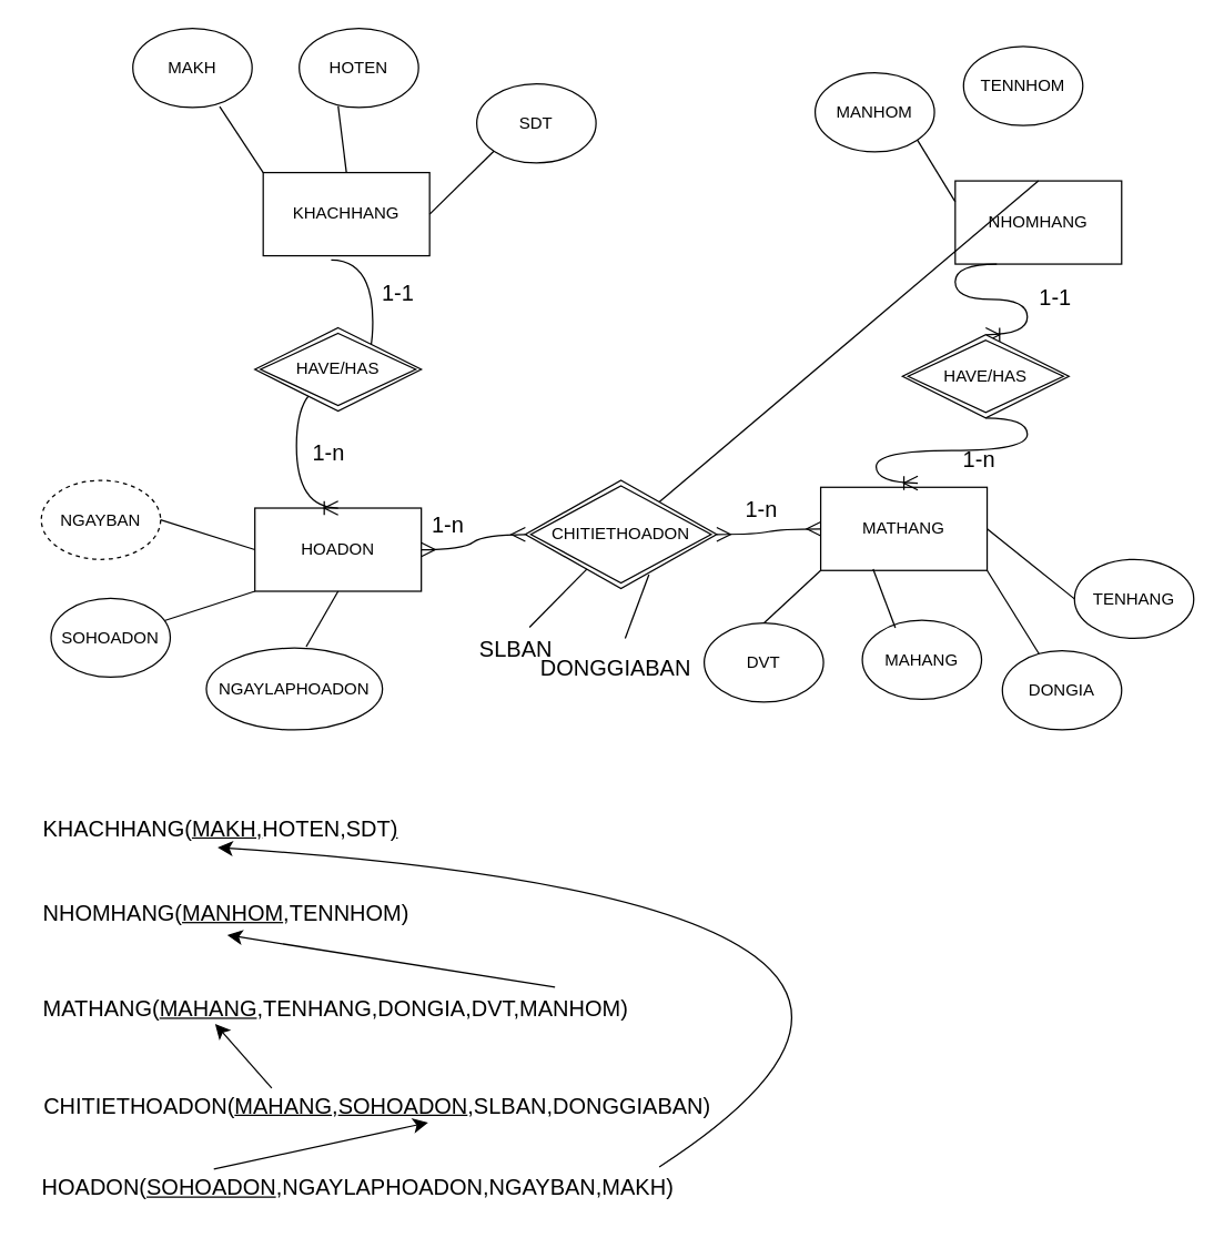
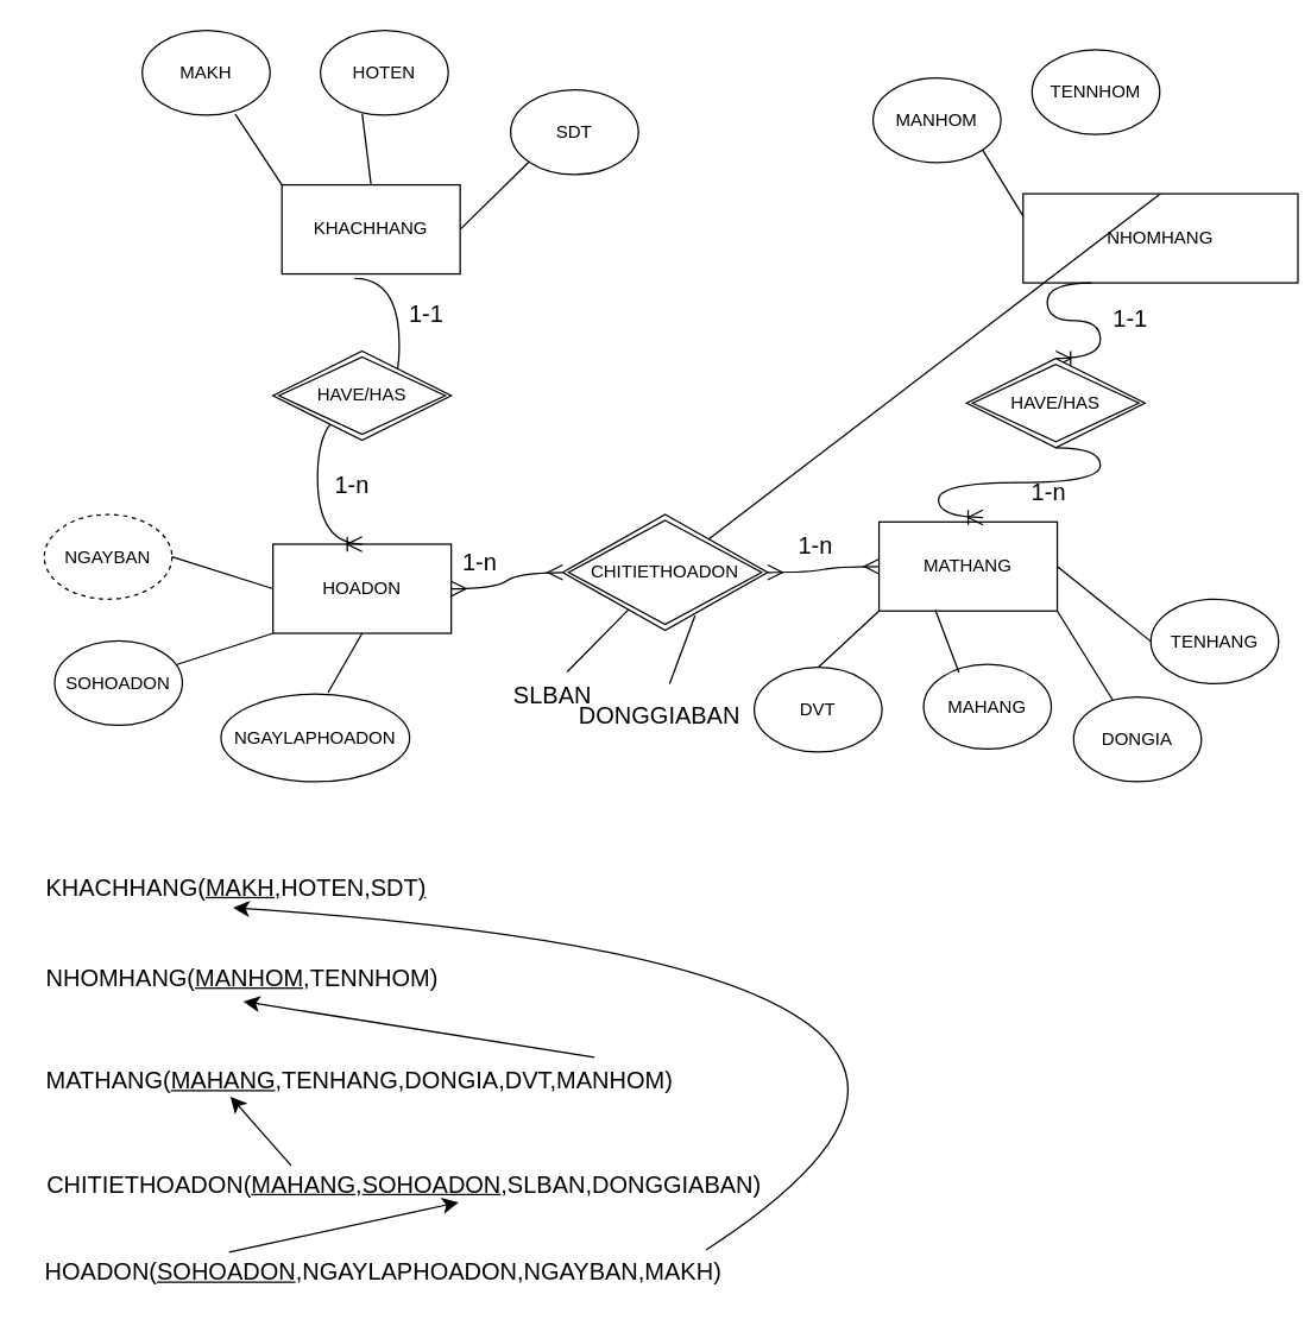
  <mxCell id="0" />
  <mxCell id="1" parent="0" />
  <mxCell id="2" value="KHACHHANG" style="rounded=0;whiteSpace=wrap;html=1;" vertex="1" parent="1"><mxGeometry x="189" y="124" width="120" height="60" as="geometry" /></mxCell>
  <mxCell id="3" value="MAKH" style="ellipse;whiteSpace=wrap;html=1;" vertex="1" parent="1"><mxGeometry x="95" y="20" width="86" height="57" as="geometry" /></mxCell>
  <mxCell id="4" value="HOTEN" style="ellipse;whiteSpace=wrap;html=1;" vertex="1" parent="1"><mxGeometry x="215" y="20" width="86" height="57" as="geometry" /></mxCell>
  <mxCell id="5" value="SDT" style="ellipse;whiteSpace=wrap;html=1;" vertex="1" parent="1"><mxGeometry x="343" y="60" width="86" height="57" as="geometry" /></mxCell>
  <mxCell id="6" value="" style="endArrow=none;html=1;rounded=0;fontSize=12;startSize=8;endSize=8;curved=1;entryX=0.728;entryY=0.989;entryDx=0;entryDy=0;entryPerimeter=0;exitX=0;exitY=0;exitDx=0;exitDy=0;" edge="1" parent="1" source="2" target="3"><mxGeometry width="50" height="50" relative="1" as="geometry"><mxPoint x="525" y="279" as="sourcePoint" /><mxPoint x="575" y="229" as="targetPoint" /></mxGeometry></mxCell>
  <mxCell id="7" value="" style="endArrow=none;html=1;rounded=0;fontSize=12;startSize=8;endSize=8;curved=1;entryX=0.326;entryY=0.982;entryDx=0;entryDy=0;entryPerimeter=0;exitX=0.5;exitY=0;exitDx=0;exitDy=0;" edge="1" parent="1" source="2" target="4"><mxGeometry width="50" height="50" relative="1" as="geometry"><mxPoint x="238" y="119" as="sourcePoint" /><mxPoint x="168" y="86" as="targetPoint" /></mxGeometry></mxCell>
  <mxCell id="8" value="" style="endArrow=none;html=1;rounded=0;fontSize=12;startSize=8;endSize=8;curved=1;entryX=0;entryY=1;entryDx=0;entryDy=0;exitX=1;exitY=0.5;exitDx=0;exitDy=0;" edge="1" parent="1" source="2" target="5"><mxGeometry width="50" height="50" relative="1" as="geometry"><mxPoint x="248" y="129" as="sourcePoint" /><mxPoint x="253" y="86" as="targetPoint" /></mxGeometry></mxCell>
- <mxCell id="9" value="NHOMHANG" style="rounded=0;whiteSpace=wrap;html=1;" vertex="1" parent="1"><mxGeometry x="688" y="130" width="120" height="60" as="geometry" /></mxCell>
+ <mxCell id="9" value="NHOMHANG" style="rounded=0;whiteSpace=wrap;html=1;" vertex="1" parent="1"><mxGeometry x="688" y="130" width="185" height="60" as="geometry" /></mxCell>
  <mxCell id="10" value="MANHOM" style="ellipse;whiteSpace=wrap;html=1;" vertex="1" parent="1"><mxGeometry x="587" y="52" width="86" height="57" as="geometry" /></mxCell>
  <mxCell id="11" value="TENNHOM" style="ellipse;whiteSpace=wrap;html=1;" vertex="1" parent="1"><mxGeometry x="694" y="33" width="86" height="57" as="geometry" /></mxCell>
  <mxCell id="12" value="" style="endArrow=none;html=1;rounded=0;fontSize=12;startSize=8;endSize=8;curved=1;entryX=1;entryY=1;entryDx=0;entryDy=0;exitX=0;exitY=0.25;exitDx=0;exitDy=0;" edge="1" parent="1" source="9" target="10"><mxGeometry width="50" height="50" relative="1" as="geometry"><mxPoint x="319" y="164" as="sourcePoint" /><mxPoint x="365" y="118" as="targetPoint" /></mxGeometry></mxCell>
  <mxCell id="13" value="" style="endArrow=none;html=1;rounded=0;fontSize=12;startSize=8;endSize=8;curved=1;exitX=0.5;exitY=0;exitDx=0;exitDy=0;" edge="1" parent="1" source="9" target="37"><mxGeometry width="50" height="50" relative="1" as="geometry"><mxPoint x="698" y="155" as="sourcePoint" /><mxPoint x="671" y="110" as="targetPoint" /></mxGeometry></mxCell>
  <mxCell id="14" value="MATHANG" style="rounded=0;whiteSpace=wrap;html=1;" vertex="1" parent="1"><mxGeometry x="591" y="351" width="120" height="60" as="geometry" /></mxCell>
  <mxCell id="15" value="TENHANG" style="ellipse;whiteSpace=wrap;html=1;" vertex="1" parent="1"><mxGeometry x="774" y="403" width="86" height="57" as="geometry" /></mxCell>
  <mxCell id="16" value="MAHANG" style="ellipse;whiteSpace=wrap;html=1;" vertex="1" parent="1"><mxGeometry x="621" y="447" width="86" height="57" as="geometry" /></mxCell>
  <mxCell id="17" value="DONGIA" style="ellipse;whiteSpace=wrap;html=1;" vertex="1" parent="1"><mxGeometry x="722" y="469" width="86" height="57" as="geometry" /></mxCell>
  <mxCell id="18" value="DVT" style="ellipse;whiteSpace=wrap;html=1;" vertex="1" parent="1"><mxGeometry x="507" y="449" width="86" height="57" as="geometry" /></mxCell>
  <mxCell id="19" value="HOADON" style="rounded=0;whiteSpace=wrap;html=1;" vertex="1" parent="1"><mxGeometry x="183" y="366" width="120" height="60" as="geometry" /></mxCell>
  <mxCell id="20" value="SOHOADON" style="ellipse;whiteSpace=wrap;html=1;" vertex="1" parent="1"><mxGeometry x="36" y="431" width="86" height="57" as="geometry" /></mxCell>
  <mxCell id="21" value="NGAYLAPHOADON" style="ellipse;whiteSpace=wrap;html=1;" vertex="1" parent="1"><mxGeometry x="148" y="467" width="127" height="59" as="geometry" /></mxCell>
  <mxCell id="22" value="NGAYBAN" style="ellipse;whiteSpace=wrap;html=1;dashed=1;" vertex="1" parent="1"><mxGeometry x="29" y="346" width="86" height="57" as="geometry" /></mxCell>
  <mxCell id="23" value="" style="endArrow=none;html=1;rounded=0;fontSize=12;startSize=8;endSize=8;curved=1;entryX=1;entryY=0.5;entryDx=0;entryDy=0;exitX=0;exitY=0.5;exitDx=0;exitDy=0;" edge="1" parent="1" source="19" target="22"><mxGeometry width="50" height="50" relative="1" as="geometry"><mxPoint x="199" y="134" as="sourcePoint" /><mxPoint x="168" y="86" as="targetPoint" /></mxGeometry></mxCell>
  <mxCell id="24" value="" style="endArrow=none;html=1;rounded=0;fontSize=12;startSize=8;endSize=8;curved=1;exitX=0;exitY=1;exitDx=0;exitDy=0;" edge="1" parent="1" source="19" target="20"><mxGeometry width="50" height="50" relative="1" as="geometry"><mxPoint x="193" y="406" as="sourcePoint" /><mxPoint x="125" y="385" as="targetPoint" /></mxGeometry></mxCell>
  <mxCell id="25" value="" style="endArrow=none;html=1;rounded=0;fontSize=12;startSize=8;endSize=8;curved=1;exitX=0.5;exitY=1;exitDx=0;exitDy=0;" edge="1" parent="1" source="19"><mxGeometry width="50" height="50" relative="1" as="geometry"><mxPoint x="193" y="436" as="sourcePoint" /><mxPoint x="220" y="466" as="targetPoint" /></mxGeometry></mxCell>
  <mxCell id="26" value="" style="endArrow=none;html=1;rounded=0;fontSize=12;startSize=8;endSize=8;curved=1;exitX=0;exitY=1;exitDx=0;exitDy=0;entryX=0.5;entryY=0;entryDx=0;entryDy=0;" edge="1" parent="1" source="14" target="18"><mxGeometry width="50" height="50" relative="1" as="geometry"><mxPoint x="253" y="436" as="sourcePoint" /><mxPoint x="230" y="476" as="targetPoint" /></mxGeometry></mxCell>
  <mxCell id="27" value="" style="endArrow=none;html=1;rounded=0;fontSize=12;startSize=8;endSize=8;curved=1;exitX=0.315;exitY=0.983;exitDx=0;exitDy=0;entryX=0.277;entryY=0.095;entryDx=0;entryDy=0;exitPerimeter=0;entryPerimeter=0;" edge="1" parent="1" source="14" target="16"><mxGeometry width="50" height="50" relative="1" as="geometry"><mxPoint x="601" y="421" as="sourcePoint" /><mxPoint x="560" y="459" as="targetPoint" /></mxGeometry></mxCell>
  <mxCell id="28" value="" style="endArrow=none;html=1;rounded=0;fontSize=12;startSize=8;endSize=8;curved=1;exitX=1;exitY=1;exitDx=0;exitDy=0;" edge="1" parent="1" source="14" target="17"><mxGeometry width="50" height="50" relative="1" as="geometry"><mxPoint x="639" y="420" as="sourcePoint" /><mxPoint x="655" y="462" as="targetPoint" /></mxGeometry></mxCell>
  <mxCell id="29" value="" style="endArrow=none;html=1;rounded=0;fontSize=12;startSize=8;endSize=8;curved=1;exitX=1;exitY=0.5;exitDx=0;exitDy=0;entryX=0;entryY=0.5;entryDx=0;entryDy=0;" edge="1" parent="1" source="14" target="15"><mxGeometry width="50" height="50" relative="1" as="geometry"><mxPoint x="721" y="421" as="sourcePoint" /><mxPoint x="758" y="481" as="targetPoint" /></mxGeometry></mxCell>
  <mxCell id="30" value="" style="edgeStyle=entityRelationEdgeStyle;fontSize=12;html=1;endArrow=ERoneToMany;rounded=0;startSize=8;endSize=8;curved=1;exitX=0.25;exitY=1;exitDx=0;exitDy=0;entryX=0.5;entryY=0;entryDx=0;entryDy=0;" edge="1" parent="1" source="9" target="32"><mxGeometry width="100" height="100" relative="1" as="geometry"><mxPoint x="500" y="304" as="sourcePoint" /><mxPoint x="600" y="204" as="targetPoint" /><Array as="points" /></mxGeometry></mxCell>
  <mxCell id="31" value="" style="edgeStyle=entityRelationEdgeStyle;fontSize=12;html=1;endArrow=ERoneToMany;rounded=0;startSize=8;endSize=8;curved=1;exitX=0.5;exitY=1;exitDx=0;exitDy=0;" edge="1" parent="1" source="32"><mxGeometry width="100" height="100" relative="1" as="geometry"><mxPoint x="651" y="351" as="sourcePoint" /><mxPoint x="661" y="348" as="targetPoint" /><Array as="points"><mxPoint x="754" y="191" /></Array></mxGeometry></mxCell>
  <mxCell id="32" value="HAVE/HAS" style="shape=rhombus;double=1;perimeter=rhombusPerimeter;whiteSpace=wrap;html=1;align=center;" vertex="1" parent="1"><mxGeometry x="650" y="241" width="120" height="60" as="geometry" /></mxCell>
  <mxCell id="33" value="1-1" style="text;html=1;align=center;verticalAlign=middle;resizable=0;points=[];autosize=1;strokeColor=none;fillColor=none;fontSize=16;" vertex="1" parent="1"><mxGeometry x="739" y="198" width="41" height="31" as="geometry" /></mxCell>
  <mxCell id="34" value="1-n" style="text;html=1;align=center;verticalAlign=middle;resizable=0;points=[];autosize=1;strokeColor=none;fillColor=none;fontSize=16;" vertex="1" parent="1"><mxGeometry x="684" y="315" width="41" height="31" as="geometry" /></mxCell>
  <mxCell id="35" value="" style="edgeStyle=entityRelationEdgeStyle;fontSize=12;html=1;endArrow=ERmany;startArrow=ERmany;rounded=0;startSize=8;endSize=8;curved=1;exitX=1;exitY=0.5;exitDx=0;exitDy=0;entryX=0;entryY=0.5;entryDx=0;entryDy=0;" edge="1" parent="1" source="37" target="14"><mxGeometry width="100" height="100" relative="1" as="geometry"><mxPoint x="478" y="373" as="sourcePoint" /><mxPoint x="578" y="273" as="targetPoint" /></mxGeometry></mxCell>
  <mxCell id="36" value="" style="edgeStyle=entityRelationEdgeStyle;fontSize=12;html=1;endArrow=ERmany;startArrow=ERmany;rounded=0;startSize=8;endSize=8;curved=1;exitX=1;exitY=0.5;exitDx=0;exitDy=0;entryX=0;entryY=0.5;entryDx=0;entryDy=0;" edge="1" parent="1" source="19" target="37"><mxGeometry width="100" height="100" relative="1" as="geometry"><mxPoint x="303" y="396" as="sourcePoint" /><mxPoint x="591" y="381" as="targetPoint" /></mxGeometry></mxCell>
  <mxCell id="37" value="CHITIETHOADON" style="shape=rhombus;double=1;perimeter=rhombusPerimeter;whiteSpace=wrap;html=1;align=center;" vertex="1" parent="1"><mxGeometry x="378" y="346" width="138" height="78" as="geometry" /></mxCell>
  <mxCell id="38" value="1-n" style="text;html=1;align=center;verticalAlign=middle;resizable=0;points=[];autosize=1;strokeColor=none;fillColor=none;fontSize=16;" vertex="1" parent="1"><mxGeometry x="527" y="351" width="41" height="31" as="geometry" /></mxCell>
  <mxCell id="39" value="1-n" style="text;html=1;align=center;verticalAlign=middle;resizable=0;points=[];autosize=1;strokeColor=none;fillColor=none;fontSize=16;" vertex="1" parent="1"><mxGeometry x="301" y="362" width="41" height="31" as="geometry" /></mxCell>
  <mxCell id="40" value="" style="endArrow=none;html=1;rounded=0;fontSize=12;startSize=8;endSize=8;curved=1;" edge="1" parent="1" source="37"><mxGeometry width="50" height="50" relative="1" as="geometry"><mxPoint x="253" y="436" as="sourcePoint" /><mxPoint x="381" y="452" as="targetPoint" /></mxGeometry></mxCell>
  <mxCell id="41" value="SLBAN" style="text;html=1;align=center;verticalAlign=middle;resizable=0;points=[];autosize=1;strokeColor=none;fillColor=none;fontSize=16;" vertex="1" parent="1"><mxGeometry x="335.5" y="452.5" width="70" height="31" as="geometry" /></mxCell>
  <mxCell id="42" value="" style="endArrow=none;html=1;rounded=0;fontSize=12;startSize=8;endSize=8;curved=1;exitX=0.646;exitY=0.872;exitDx=0;exitDy=0;exitPerimeter=0;" edge="1" parent="1" source="37"><mxGeometry width="50" height="50" relative="1" as="geometry"><mxPoint x="432" y="420" as="sourcePoint" /><mxPoint x="450" y="460" as="targetPoint" /></mxGeometry></mxCell>
  <mxCell id="43" value="DONGGIABAN" style="text;html=1;align=center;verticalAlign=middle;resizable=0;points=[];autosize=1;strokeColor=none;fillColor=none;fontSize=16;" vertex="1" parent="1"><mxGeometry x="380" y="465" width="126" height="31" as="geometry" /></mxCell>
  <mxCell id="44" value="" style="edgeStyle=entityRelationEdgeStyle;fontSize=12;html=1;endArrow=ERoneToMany;rounded=0;startSize=8;endSize=8;curved=1;entryX=0.5;entryY=0;entryDx=0;entryDy=0;" edge="1" parent="1" target="19"><mxGeometry width="100" height="100" relative="1" as="geometry"><mxPoint x="238" y="187" as="sourcePoint" /><mxPoint x="557" y="248" as="targetPoint" /></mxGeometry></mxCell>
  <mxCell id="45" value="HAVE/HAS" style="shape=rhombus;double=1;perimeter=rhombusPerimeter;whiteSpace=wrap;html=1;align=center;" vertex="1" parent="1"><mxGeometry x="183" y="236" width="120" height="60" as="geometry" /></mxCell>
  <mxCell id="46" value="1-n" style="text;html=1;align=center;verticalAlign=middle;resizable=0;points=[];autosize=1;strokeColor=none;fillColor=none;fontSize=16;" vertex="1" parent="1"><mxGeometry x="215" y="310" width="41" height="31" as="geometry" /></mxCell>
  <mxCell id="47" value="1-1" style="text;html=1;align=center;verticalAlign=middle;resizable=0;points=[];autosize=1;strokeColor=none;fillColor=none;fontSize=16;" vertex="1" parent="1"><mxGeometry x="265" y="195" width="41" height="31" as="geometry" /></mxCell>
  <mxCell id="48" value="KHACHHANG(&lt;u&gt;MAKH,&lt;/u&gt;HOTEN&lt;u&gt;,&lt;/u&gt;SDT&lt;u&gt;)&lt;/u&gt;" style="text;html=1;align=center;verticalAlign=middle;resizable=0;points=[];autosize=1;strokeColor=none;fillColor=none;fontSize=16;" vertex="1" parent="1"><mxGeometry x="20.5" y="581.5" width="274" height="31" as="geometry" /></mxCell>
  <mxCell id="49" value="NHOMHANG(&lt;u&gt;MANHOM&lt;/u&gt;,TENNHOM)" style="text;html=1;align=center;verticalAlign=middle;resizable=0;points=[];autosize=1;strokeColor=none;fillColor=none;fontSize=16;" vertex="1" parent="1"><mxGeometry x="21" y="642" width="282" height="31" as="geometry" /></mxCell>
  <mxCell id="50" value="MATHANG(&lt;u&gt;MAHANG&lt;/u&gt;,TENHANG,DONGIA,DVT,MANHOM)" style="text;html=1;align=center;verticalAlign=middle;resizable=0;points=[];autosize=1;strokeColor=none;fillColor=none;fontSize=16;" vertex="1" parent="1"><mxGeometry x="21" y="711" width="440" height="31" as="geometry" /></mxCell>
  <mxCell id="51" value="CHITIETHOADON(&lt;u&gt;MAHANG&lt;/u&gt;,&lt;u&gt;SOHOADON&lt;/u&gt;,SLBAN,DONGGIABAN)" style="text;html=1;align=center;verticalAlign=middle;resizable=0;points=[];autosize=1;strokeColor=none;fillColor=none;fontSize=16;" vertex="1" parent="1"><mxGeometry x="21" y="781" width="499" height="31" as="geometry" /></mxCell>
  <mxCell id="52" value="HOADON(&lt;u&gt;SOHOADON&lt;/u&gt;,NGAYLAPHOADON,NGAYBAN,MAKH)" style="text;html=1;align=center;verticalAlign=middle;resizable=0;points=[];autosize=1;strokeColor=none;fillColor=none;fontSize=16;" vertex="1" parent="1"><mxGeometry x="20.5" y="840" width="473" height="31" as="geometry" /></mxCell>
  <mxCell id="53" value="" style="endArrow=classic;html=1;rounded=0;fontSize=12;startSize=8;endSize=8;curved=1;exitX=0.86;exitY=0.019;exitDx=0;exitDy=0;exitPerimeter=0;entryX=0.504;entryY=1.032;entryDx=0;entryDy=0;entryPerimeter=0;" edge="1" parent="1" source="50" target="49"><mxGeometry width="50" height="50" relative="1" as="geometry"><mxPoint x="305" y="757" as="sourcePoint" /><mxPoint x="355" y="707" as="targetPoint" /></mxGeometry></mxCell>
  <mxCell id="54" value="" style="endArrow=classic;html=1;rounded=0;fontSize=12;startSize=8;endSize=8;curved=1;exitX=0.349;exitY=0.11;exitDx=0;exitDy=0;exitPerimeter=0;entryX=0.303;entryY=0.871;entryDx=0;entryDy=0;entryPerimeter=0;" edge="1" parent="1" source="51" target="50"><mxGeometry width="50" height="50" relative="1" as="geometry"><mxPoint x="409" y="722" as="sourcePoint" /><mxPoint x="173" y="684" as="targetPoint" /></mxGeometry></mxCell>
  <mxCell id="55" value="" style="endArrow=classic;html=1;rounded=0;fontSize=12;startSize=8;endSize=8;curved=1;exitX=0.281;exitY=0.09;exitDx=0;exitDy=0;exitPerimeter=0;entryX=0.575;entryY=0.91;entryDx=0;entryDy=0;entryPerimeter=0;" edge="1" parent="1" source="52" target="51"><mxGeometry width="50" height="50" relative="1" as="geometry"><mxPoint x="205" y="794" as="sourcePoint" /><mxPoint x="164" y="748" as="targetPoint" /></mxGeometry></mxCell>
  <mxCell id="56" value="" style="endArrow=classic;html=1;rounded=0;fontSize=12;startSize=8;endSize=8;curved=1;entryX=0.495;entryY=0.945;entryDx=0;entryDy=0;entryPerimeter=0;exitX=0.96;exitY=0.039;exitDx=0;exitDy=0;exitPerimeter=0;" edge="1" parent="1" source="52" target="48"><mxGeometry width="50" height="50" relative="1" as="geometry"><mxPoint x="163" y="853" as="sourcePoint" /><mxPoint x="318" y="819" as="targetPoint" /><Array as="points"><mxPoint x="767" y="652" /></Array></mxGeometry></mxCell>
